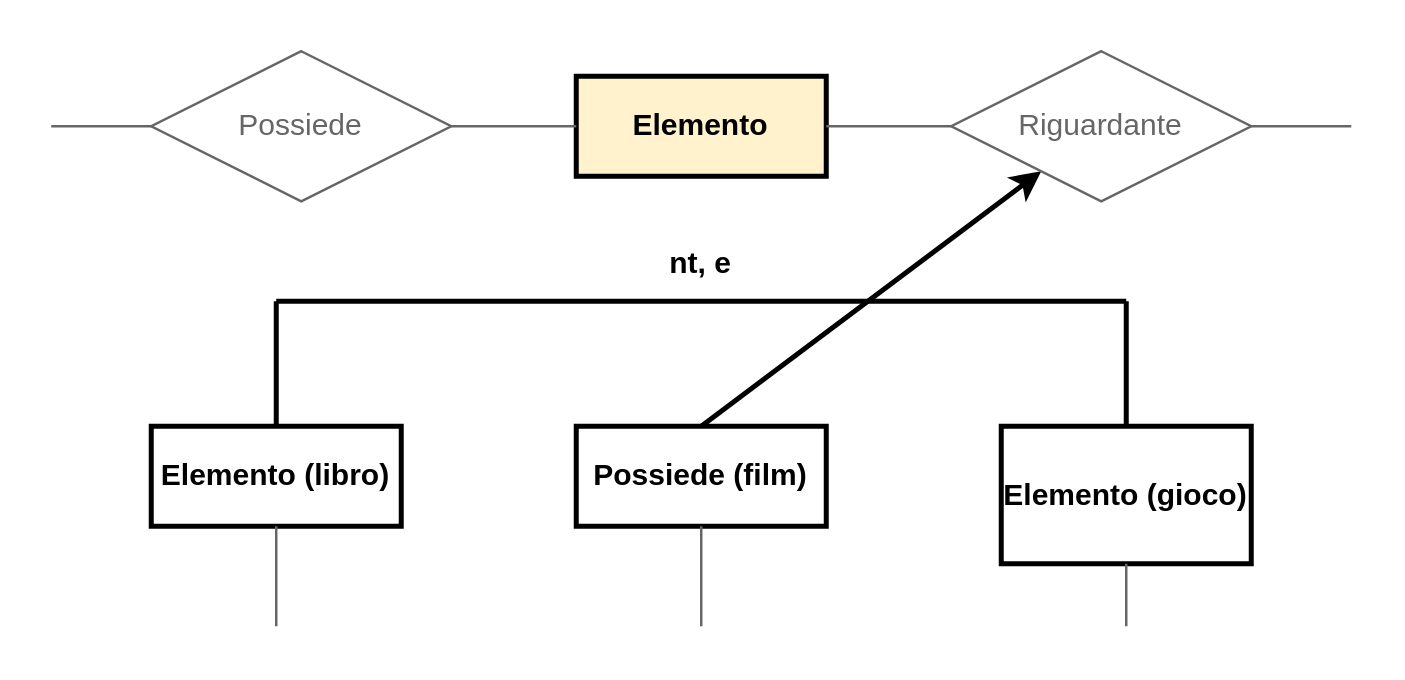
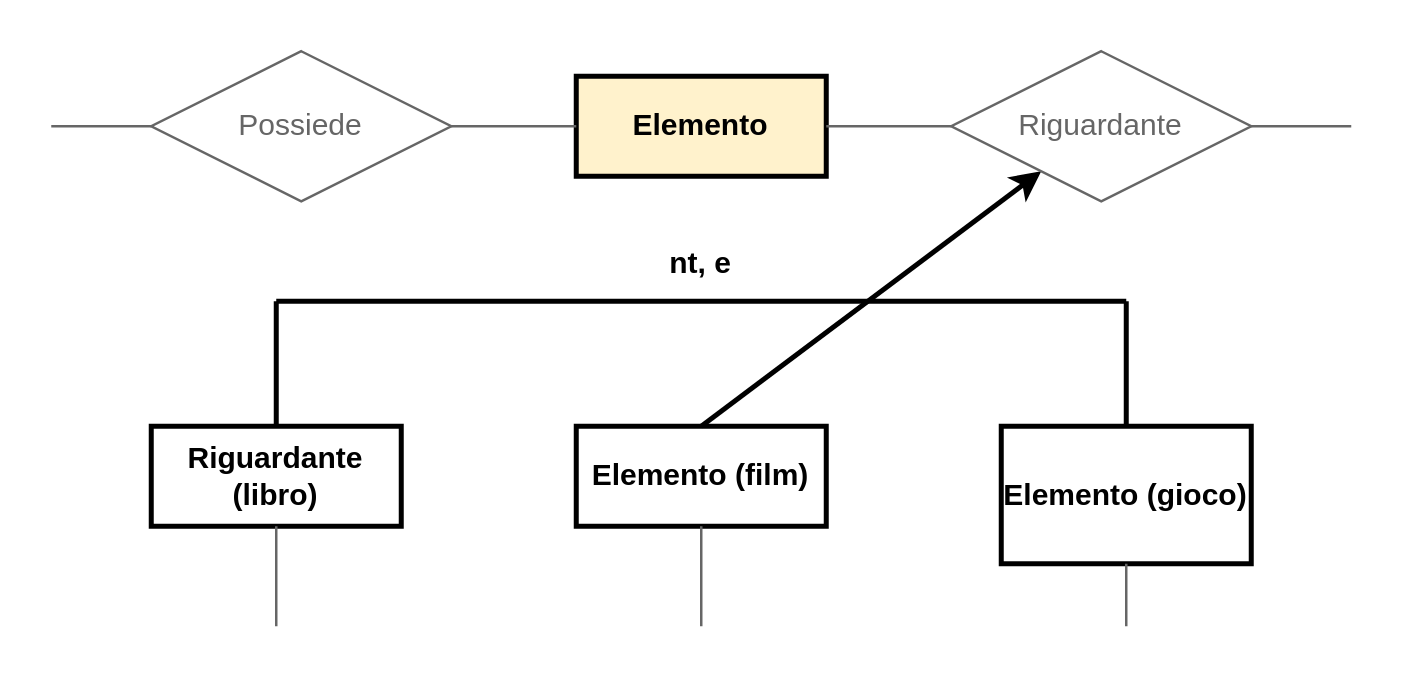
  <mxCell id="0" />
  <mxCell id="1" parent="0" />
- <mxCell id="2" value="Possiede (film)" style="whiteSpace=wrap;html=1;align=center;strokeWidth=2;fontStyle=1" vertex="1" parent="1"><mxGeometry x="230" y="170" width="100" height="40" as="geometry" /></mxCell>
- <mxCell id="3" value="Elemento (libro)" style="whiteSpace=wrap;html=1;align=center;strokeWidth=2;fontStyle=1" vertex="1" parent="1"><mxGeometry x="60" y="170" width="100" height="40" as="geometry" /></mxCell>
+ <mxCell id="2" value="Elemento (film)" style="whiteSpace=wrap;html=1;align=center;strokeWidth=2;fontStyle=1" vertex="1" parent="1"><mxGeometry x="230" y="170" width="100" height="40" as="geometry" /></mxCell>
+ <mxCell id="3" value="Riguardante (libro)" style="whiteSpace=wrap;html=1;align=center;strokeWidth=2;fontStyle=1" vertex="1" parent="1"><mxGeometry x="60" y="170" width="100" height="40" as="geometry" /></mxCell>
  <mxCell id="4" value="Elemento (gioco)" style="whiteSpace=wrap;html=1;align=center;strokeWidth=2;fontStyle=1" vertex="1" parent="1"><mxGeometry x="400" y="170" width="100" height="55" as="geometry" /></mxCell>
  <mxCell id="5" value="Elemento" style="whiteSpace=wrap;html=1;align=center;strokeWidth=2;fontStyle=1;fillColor=#fff2cc;" vertex="1" parent="1"><mxGeometry x="230" y="30" width="100" height="40" as="geometry" /></mxCell>
  <mxCell id="6" value="" style="endArrow=none;html=1;rounded=0;strokeWidth=2;fontStyle=1" edge="1" parent="1"><mxGeometry relative="1" as="geometry"><mxPoint x="110" y="120" as="sourcePoint" /><mxPoint x="450" y="120" as="targetPoint" /></mxGeometry></mxCell>
  <mxCell id="7" value="" style="endArrow=none;html=1;rounded=0;exitX=0.5;exitY=0;exitDx=0;exitDy=0;strokeWidth=2;fontStyle=1" edge="1" parent="1" source="3"><mxGeometry relative="1" as="geometry"><mxPoint x="-50" y="120" as="sourcePoint" /><mxPoint x="110" y="120" as="targetPoint" /></mxGeometry></mxCell>
  <mxCell id="8" value="" style="endArrow=none;html=1;rounded=0;strokeWidth=2;fontStyle=1" edge="1" parent="1" target="4"><mxGeometry relative="1" as="geometry"><mxPoint x="450" y="120" as="sourcePoint" /><mxPoint x="464" y="170" as="targetPoint" /></mxGeometry></mxCell>
  <mxCell id="9" value="" style="endArrow=classic;html=1;exitX=0.5;exitY=0;exitDx=0;exitDy=0;strokeWidth=2;fontStyle=1;" edge="1" parent="1" source="2" target="16"><mxGeometry width="50" height="50" relative="1" as="geometry"><mxPoint x="310" y="180" as="sourcePoint" /><mxPoint x="360" y="130" as="targetPoint" /></mxGeometry></mxCell>
  <mxCell id="10" value="nt, e" style="text;html=1;strokeColor=none;fillColor=none;align=center;verticalAlign=middle;whiteSpace=wrap;rounded=0;strokeWidth=2;fontStyle=1" vertex="1" parent="1"><mxGeometry x="260" y="95" width="40" height="20" as="geometry" /></mxCell>
  <mxCell id="11" value="" style="endArrow=none;html=1;strokeWidth=1;strokeColor=#666666;" edge="1" parent="1"><mxGeometry width="50" height="50" relative="1" as="geometry"><mxPoint x="110" y="250" as="sourcePoint" /><mxPoint x="110" y="210" as="targetPoint" /></mxGeometry></mxCell>
  <mxCell id="12" value="" style="endArrow=none;html=1;strokeWidth=1;strokeColor=#666666;" edge="1" parent="1"><mxGeometry width="50" height="50" relative="1" as="geometry"><mxPoint x="280" y="250" as="sourcePoint" /><mxPoint x="280" y="210" as="targetPoint" /></mxGeometry></mxCell>
  <mxCell id="13" value="" style="endArrow=none;html=1;strokeWidth=1;entryX=0.5;entryY=1;entryDx=0;entryDy=0;strokeColor=#666666;" edge="1" parent="1" target="4"><mxGeometry width="50" height="50" relative="1" as="geometry"><mxPoint x="450" y="250" as="sourcePoint" /><mxPoint x="360" y="130" as="targetPoint" /></mxGeometry></mxCell>
  <mxCell id="14" value="" style="endArrow=none;html=1;strokeColor=#666666;strokeWidth=1;" edge="1" parent="1"><mxGeometry width="50" height="50" relative="1" as="geometry"><mxPoint x="180" y="50" as="sourcePoint" /><mxPoint x="230" y="50" as="targetPoint" /></mxGeometry></mxCell>
  <mxCell id="15" value="" style="endArrow=none;html=1;strokeColor=#666666;strokeWidth=1;entryX=1;entryY=0.5;entryDx=0;entryDy=0;" edge="1" parent="1" target="5"><mxGeometry width="50" height="50" relative="1" as="geometry"><mxPoint x="380" y="50" as="sourcePoint" /><mxPoint x="360" y="130" as="targetPoint" /></mxGeometry></mxCell>
  <mxCell id="16" value="Riguardante" style="shape=rhombus;perimeter=rhombusPerimeter;whiteSpace=wrap;html=1;align=center;strokeWidth=1;strokeColor=#666666;fontColor=#666666;" vertex="1" parent="1"><mxGeometry x="380" y="20" width="120" height="60" as="geometry" /></mxCell>
  <mxCell id="17" value="Possiede" style="shape=rhombus;perimeter=rhombusPerimeter;whiteSpace=wrap;html=1;align=center;strokeWidth=1;strokeColor=#666666;fontColor=#666666;" vertex="1" parent="1"><mxGeometry x="60" y="20" width="120" height="60" as="geometry" /></mxCell>
  <mxCell id="18" value="" style="endArrow=none;html=1;rounded=0;strokeColor=#666666;strokeWidth=1;fontColor=#666666;exitX=1;exitY=0.5;exitDx=0;exitDy=0;" edge="1" parent="1" source="16"><mxGeometry relative="1" as="geometry"><mxPoint x="250" y="150" as="sourcePoint" /><mxPoint x="540" y="50" as="targetPoint" /></mxGeometry></mxCell>
  <mxCell id="19" value="" style="endArrow=none;html=1;rounded=0;strokeColor=#666666;strokeWidth=1;fontColor=#666666;entryX=0;entryY=0.5;entryDx=0;entryDy=0;" edge="1" parent="1" target="17"><mxGeometry relative="1" as="geometry"><mxPoint x="20" y="50" as="sourcePoint" /><mxPoint x="410" y="150" as="targetPoint" /></mxGeometry></mxCell>
